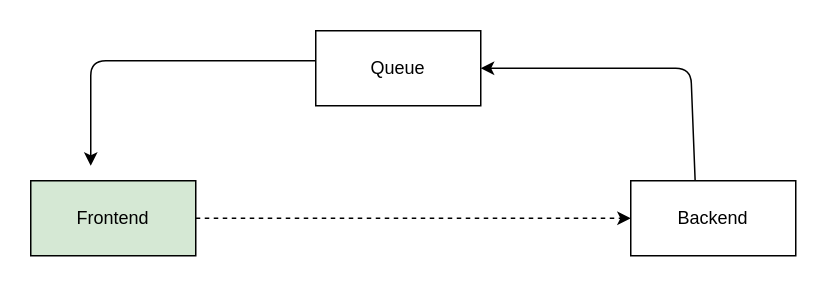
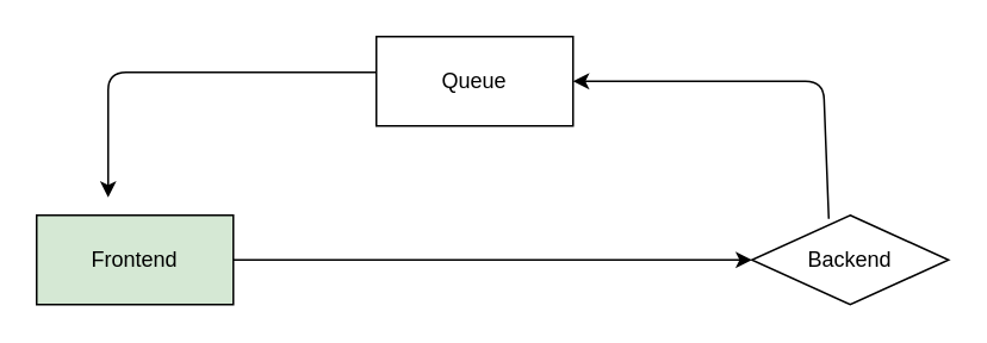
  <mxCell id="0" />
  <mxCell id="1" parent="0" />
- <mxCell id="2" style="edgeStyle=none;html=1;entryX=0;entryY=0.5;entryDx=0;entryDy=0;dashed=1;" edge="1" parent="1" source="3" target="7"><mxGeometry relative="1" as="geometry" /></mxCell>
+ <mxCell id="2" style="edgeStyle=none;html=1;entryX=0;entryY=0.5;entryDx=0;entryDy=0;" edge="1" parent="1" source="3" target="7"><mxGeometry relative="1" as="geometry" /></mxCell>
  <mxCell id="3" value="Frontend" style="html=1;whiteSpace=wrap;fillColor=#d5e8d4;" vertex="1" parent="1"><mxGeometry x="20" y="120" width="110" height="50" as="geometry" /></mxCell>
  <mxCell id="4" style="edgeStyle=none;html=1;exitX=0;exitY=0.4;exitDx=0;exitDy=0;exitPerimeter=0;" edge="1" parent="1" source="5"><mxGeometry relative="1" as="geometry"><mxPoint x="60" y="110" as="targetPoint" /><Array as="points"><mxPoint x="60" y="40" /></Array></mxGeometry></mxCell>
  <mxCell id="5" value="Queue" style="html=1;whiteSpace=wrap;" vertex="1" parent="1"><mxGeometry x="210" y="20" width="110" height="50" as="geometry" /></mxCell>
  <mxCell id="6" style="edgeStyle=none;html=1;entryX=1;entryY=0.5;entryDx=0;entryDy=0;exitX=0.391;exitY=0.04;exitDx=0;exitDy=0;exitPerimeter=0;" edge="1" parent="1" source="7" target="5"><mxGeometry relative="1" as="geometry"><Array as="points"><mxPoint x="460" y="45" /></Array></mxGeometry></mxCell>
- <mxCell id="7" value="Backend" style="html=1;whiteSpace=wrap;" vertex="1" parent="1"><mxGeometry x="420" y="120" width="110" height="50" as="geometry" /></mxCell>
+ <mxCell id="7" value="Backend" style="rhombus;html=1;whiteSpace=wrap;" vertex="1" parent="1"><mxGeometry x="420" y="120" width="110" height="50" as="geometry" /></mxCell>
